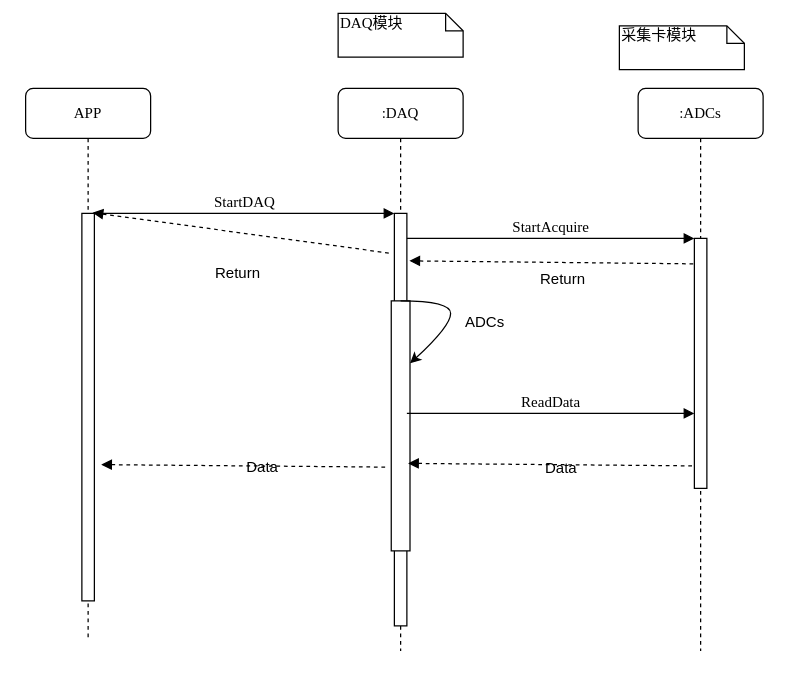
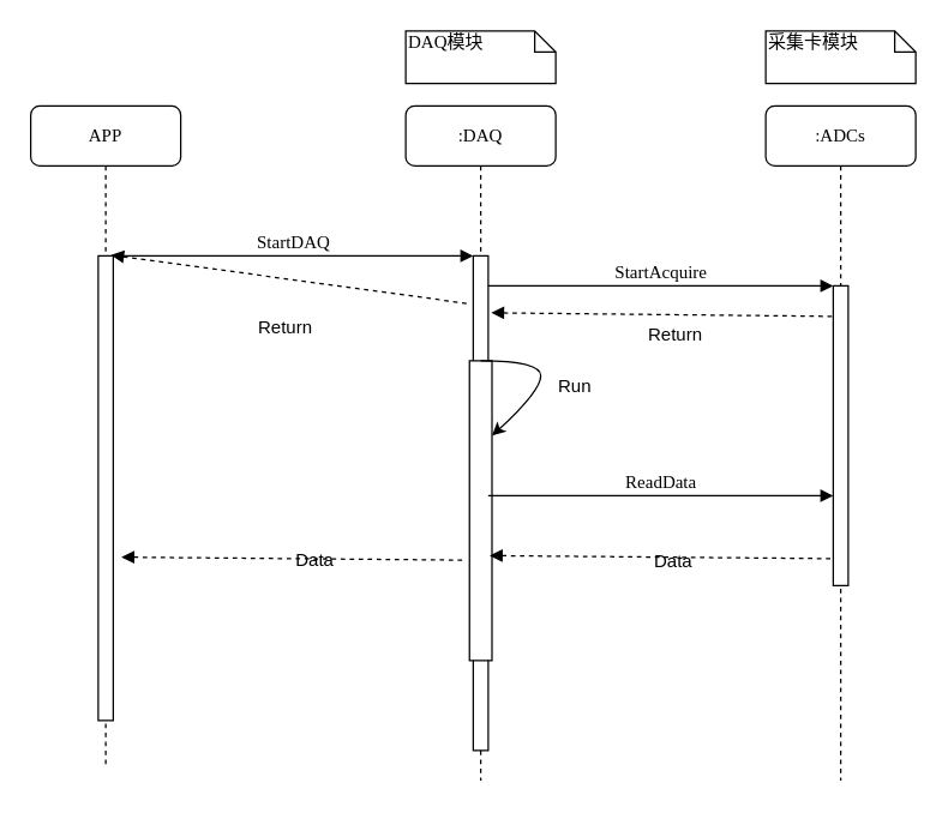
  <mxCell id="0" />
  <mxCell id="1" parent="0" />
  <mxCell id="2" value=":DAQ" style="shape=umlLifeline;perimeter=lifelinePerimeter;whiteSpace=wrap;html=1;container=1;collapsible=0;recursiveResize=0;outlineConnect=0;rounded=1;shadow=0;comic=0;labelBackgroundColor=none;strokeColor=#000000;strokeWidth=1;fillColor=#FFFFFF;fontFamily=Verdana;fontSize=12;fontColor=#000000;align=center;" parent="1" vertex="1"><mxGeometry x="270" y="70" width="100" height="450" as="geometry" /></mxCell>
  <mxCell id="3" value="" style="html=1;points=[];perimeter=orthogonalPerimeter;rounded=0;shadow=0;comic=0;labelBackgroundColor=none;strokeColor=#000000;strokeWidth=1;fillColor=#FFFFFF;fontFamily=Verdana;fontSize=12;fontColor=#000000;align=center;" parent="2" vertex="1"><mxGeometry x="45" y="100" width="10" height="330" as="geometry" /></mxCell>
  <mxCell id="4" value=":ADCs" style="shape=umlLifeline;perimeter=lifelinePerimeter;whiteSpace=wrap;html=1;container=1;collapsible=0;recursiveResize=0;outlineConnect=0;rounded=1;shadow=0;comic=0;labelBackgroundColor=none;strokeColor=#000000;strokeWidth=1;fillColor=#FFFFFF;fontFamily=Verdana;fontSize=12;fontColor=#000000;align=center;" parent="1" vertex="1"><mxGeometry x="510" y="70" width="100" height="450" as="geometry" /></mxCell>
  <mxCell id="5" value="" style="html=1;points=[];perimeter=orthogonalPerimeter;rounded=0;shadow=0;comic=0;labelBackgroundColor=none;strokeColor=#000000;strokeWidth=1;fillColor=#FFFFFF;fontFamily=Verdana;fontSize=12;fontColor=#000000;align=center;" parent="4" vertex="1"><mxGeometry x="45" y="120" width="10" height="200" as="geometry" /></mxCell>
  <mxCell id="6" value="" style="endArrow=none;dashed=1;html=1;exitX=0.964;exitY=0.428;exitDx=0;exitDy=0;exitPerimeter=0;rounded=0;startArrow=block;startFill=1;entryX=0.148;entryY=0.102;entryDx=0;entryDy=0;entryPerimeter=0;" edge="1" parent="4" target="5"><mxGeometry width="50" height="50" relative="1" as="geometry"><mxPoint x="-183" y="138" as="sourcePoint" /><mxPoint x="40" y="142" as="targetPoint" /></mxGeometry></mxCell>
  <mxCell id="7" value="APP&lt;br&gt;" style="shape=umlLifeline;perimeter=lifelinePerimeter;whiteSpace=wrap;html=1;container=1;collapsible=0;recursiveResize=0;outlineConnect=0;rounded=1;shadow=0;comic=0;labelBackgroundColor=none;strokeColor=#000000;strokeWidth=1;fillColor=#FFFFFF;fontFamily=Verdana;fontSize=12;fontColor=#000000;align=center;" parent="1" vertex="1"><mxGeometry x="20" y="70" width="100" height="440" as="geometry" /></mxCell>
  <mxCell id="8" value="" style="html=1;points=[];perimeter=orthogonalPerimeter;rounded=0;shadow=0;comic=0;labelBackgroundColor=none;strokeColor=#000000;strokeWidth=1;fillColor=#FFFFFF;fontFamily=Verdana;fontSize=12;fontColor=#000000;align=center;" parent="7" vertex="1"><mxGeometry x="45" y="100" width="10" height="310" as="geometry" /></mxCell>
  <mxCell id="9" value="StartDAQ" style="html=1;verticalAlign=bottom;endArrow=block;entryX=0;entryY=0;labelBackgroundColor=none;fontFamily=Verdana;fontSize=12;edgeStyle=elbowEdgeStyle;elbow=vertical;" parent="1" source="8" target="3" edge="1"><mxGeometry relative="1" as="geometry"><mxPoint x="140" y="180" as="sourcePoint" /></mxGeometry></mxCell>
  <mxCell id="10" value="StartAcquire" style="html=1;verticalAlign=bottom;endArrow=block;entryX=0;entryY=0;labelBackgroundColor=none;fontFamily=Verdana;fontSize=12;edgeStyle=elbowEdgeStyle;elbow=vertical;" parent="1" source="3" target="5" edge="1"><mxGeometry relative="1" as="geometry"><mxPoint x="400" y="190" as="sourcePoint" /></mxGeometry></mxCell>
- <mxCell id="11" value="DAQ模块" style="shape=note;whiteSpace=wrap;html=1;size=14;verticalAlign=top;align=left;spacingTop=-6;rounded=0;shadow=0;comic=0;labelBackgroundColor=none;strokeColor=#000000;strokeWidth=1;fillColor=#FFFFFF;fontFamily=Verdana;fontSize=12;fontColor=#000000;" parent="1" vertex="1"><mxGeometry x="270" y="10" width="100" height="35" as="geometry" /></mxCell>
- <mxCell id="12" value="采集卡模块" style="shape=note;whiteSpace=wrap;html=1;size=14;verticalAlign=top;align=left;spacingTop=-6;rounded=0;shadow=0;comic=0;labelBackgroundColor=none;strokeColor=#000000;strokeWidth=1;fillColor=#FFFFFF;fontFamily=Verdana;fontSize=12;fontColor=#000000;" parent="1" vertex="1"><mxGeometry x="495" y="20" width="100" height="35" as="geometry" /></mxCell>
+ <mxCell id="11" value="DAQ模块" style="shape=note;whiteSpace=wrap;html=1;size=14;verticalAlign=top;align=left;spacingTop=-6;rounded=0;shadow=0;comic=0;labelBackgroundColor=none;strokeColor=#000000;strokeWidth=1;fillColor=#FFFFFF;fontFamily=Verdana;fontSize=12;fontColor=#000000;" parent="1" vertex="1"><mxGeometry x="270" y="20" width="100" height="35" as="geometry" /></mxCell>
+ <mxCell id="12" value="采集卡模块" style="shape=note;whiteSpace=wrap;html=1;size=14;verticalAlign=top;align=left;spacingTop=-6;rounded=0;shadow=0;comic=0;labelBackgroundColor=none;strokeColor=#000000;strokeWidth=1;fillColor=#FFFFFF;fontFamily=Verdana;fontSize=12;fontColor=#000000;" parent="1" vertex="1"><mxGeometry x="510" y="20" width="100" height="35" as="geometry" /></mxCell>
  <mxCell id="13" value="" style="rounded=0;whiteSpace=wrap;html=1;" vertex="1" parent="1"><mxGeometry x="312.5" y="240" width="15" height="200" as="geometry" /></mxCell>
  <mxCell id="14" value="" style="curved=1;endArrow=classic;html=1;entryX=1;entryY=0.25;entryDx=0;entryDy=0;exitX=0.5;exitY=0;exitDx=0;exitDy=0;exitPerimeter=0;" edge="1" parent="1" source="13" target="13"><mxGeometry width="50" height="50" relative="1" as="geometry"><mxPoint x="331" y="240" as="sourcePoint" /><mxPoint x="460" y="260" as="targetPoint" /><Array as="points"><mxPoint x="360" y="240" /><mxPoint x="360" y="260" /></Array></mxGeometry></mxCell>
- <mxCell id="15" value="ADCs&lt;br&gt;" style="text;html=1;resizable=0;points=[];autosize=1;align=left;verticalAlign=top;spacingTop=-4;" vertex="1" parent="1"><mxGeometry x="370" y="247" width="40" height="10" as="geometry" /></mxCell>
+ <mxCell id="15" value="Run&lt;br&gt;" style="text;html=1;resizable=0;points=[];autosize=1;align=left;verticalAlign=top;spacingTop=-4;" vertex="1" parent="1"><mxGeometry x="370" y="247" width="40" height="10" as="geometry" /></mxCell>
  <mxCell id="16" value="Return" style="text;html=1;resizable=0;points=[];autosize=1;align=left;verticalAlign=top;spacingTop=-4;" vertex="1" parent="1"><mxGeometry x="430" y="213" width="50" height="10" as="geometry" /></mxCell>
  <mxCell id="17" value="" style="endArrow=none;dashed=1;html=1;exitX=0.536;exitY=0.226;exitDx=0;exitDy=0;exitPerimeter=0;rounded=0;startArrow=block;startFill=1;entryX=0.148;entryY=0.102;entryDx=0;entryDy=0;entryPerimeter=0;" edge="1" parent="1" source="7"><mxGeometry width="50" height="50" relative="1" as="geometry"><mxPoint x="83.5" y="200" as="sourcePoint" /><mxPoint x="312.5" y="202" as="targetPoint" /></mxGeometry></mxCell>
  <mxCell id="18" value="Return" style="text;html=1;resizable=0;points=[];autosize=1;align=left;verticalAlign=top;spacingTop=-4;" vertex="1" parent="1"><mxGeometry x="170" y="208" width="50" height="10" as="geometry" /></mxCell>
  <mxCell id="19" value="ReadData" style="html=1;verticalAlign=bottom;endArrow=block;entryX=0;entryY=0;labelBackgroundColor=none;fontFamily=Verdana;fontSize=12;edgeStyle=elbowEdgeStyle;elbow=vertical;" edge="1" parent="1"><mxGeometry relative="1" as="geometry"><mxPoint x="325" y="330" as="sourcePoint" /><mxPoint x="555" y="330" as="targetPoint" /></mxGeometry></mxCell>
  <mxCell id="20" value="" style="endArrow=none;dashed=1;html=1;exitX=0.964;exitY=0.428;exitDx=0;exitDy=0;exitPerimeter=0;rounded=0;startArrow=block;startFill=1;entryX=0.148;entryY=0.102;entryDx=0;entryDy=0;entryPerimeter=0;" edge="1" parent="1"><mxGeometry width="50" height="50" relative="1" as="geometry"><mxPoint x="326" y="370" as="sourcePoint" /><mxPoint x="555" y="372" as="targetPoint" /></mxGeometry></mxCell>
  <mxCell id="21" value="Data" style="text;html=1;resizable=0;points=[];autosize=1;align=left;verticalAlign=top;spacingTop=-4;" vertex="1" parent="1"><mxGeometry x="434" y="364" width="40" height="10" as="geometry" /></mxCell>
  <mxCell id="22" value="" style="endArrow=none;dashed=1;html=1;exitX=0.964;exitY=0.428;exitDx=0;exitDy=0;exitPerimeter=0;rounded=0;startArrow=block;startFill=1;entryX=0.148;entryY=0.102;entryDx=0;entryDy=0;entryPerimeter=0;" edge="1" parent="1"><mxGeometry width="50" height="50" relative="1" as="geometry"><mxPoint x="80.5" y="371" as="sourcePoint" /><mxPoint x="309.5" y="373" as="targetPoint" /></mxGeometry></mxCell>
  <mxCell id="23" value="Data" style="text;html=1;resizable=0;points=[];autosize=1;align=left;verticalAlign=top;spacingTop=-4;" vertex="1" parent="1"><mxGeometry x="195" y="363" width="40" height="10" as="geometry" /></mxCell>
